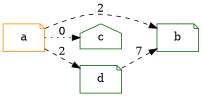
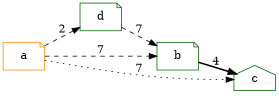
  digraph {
    rankdir=LR
    node [color=darkgreen shape=note]
    edge [style=dashed]
    a [color=darkorange]
    b
    c [shape=house]
    d
-   a -> b [label=2]
-   a -> c [label=0 style=dotted]
+   a -> b [label=7]
+   a -> c [label=7 style=dotted]
    a -> d [label=2]
+   b -> c [label=4 style=bold]
    d -> b [label=7]
  }
